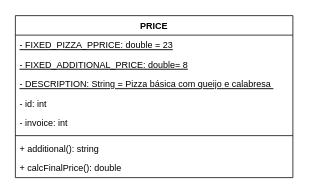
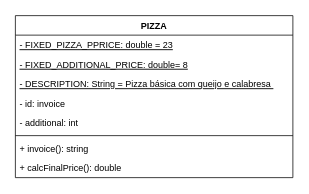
  <mxCell id="0" />
  <mxCell id="1" parent="0" />
- <mxCell id="2" value="PRICE" style="swimlane;fontStyle=1;align=center;verticalAlign=top;childLayout=stackLayout;horizontal=1;startSize=26;horizontalStack=0;resizeParent=1;resizeParentMax=0;resizeLast=0;collapsible=1;marginBottom=0;" parent="1" vertex="1"><mxGeometry x="20" y="20" width="370" height="216" as="geometry" /></mxCell>
+ <mxCell id="2" value="PIZZA" style="swimlane;fontStyle=1;align=center;verticalAlign=top;childLayout=stackLayout;horizontal=1;startSize=26;horizontalStack=0;resizeParent=1;resizeParentMax=0;resizeLast=0;collapsible=1;marginBottom=0;" parent="1" vertex="1"><mxGeometry x="20" y="20" width="370" height="216" as="geometry" /></mxCell>
  <mxCell id="3" value="- FIXED_PIZZA_PPRICE: double = 23" style="text;strokeColor=none;fillColor=none;align=left;verticalAlign=top;spacingLeft=4;spacingRight=4;overflow=hidden;rotatable=0;points=[[0,0.5],[1,0.5]];portConstraint=eastwest;fontStyle=4;labelBackgroundColor=none;" vertex="1" parent="2"><mxGeometry y="26" width="370" height="26" as="geometry" /></mxCell>
  <mxCell id="4" value="- FIXED_ADDITIONAL_PRICE: double= 8" style="text;strokeColor=none;fillColor=none;align=left;verticalAlign=top;spacingLeft=4;spacingRight=4;overflow=hidden;rotatable=0;points=[[0,0.5],[1,0.5]];portConstraint=eastwest;fontStyle=4;labelBackgroundColor=none;" vertex="1" parent="2"><mxGeometry y="52" width="370" height="26" as="geometry" /></mxCell>
  <mxCell id="5" value="- DESCRIPTION: String = Pizza básica com queijo e calabresa " style="text;strokeColor=none;fillColor=none;align=left;verticalAlign=top;spacingLeft=4;spacingRight=4;overflow=hidden;rotatable=0;points=[[0,0.5],[1,0.5]];portConstraint=eastwest;fontStyle=4" vertex="1" parent="2"><mxGeometry y="78" width="370" height="26" as="geometry" /></mxCell>
- <mxCell id="6" value="- id: int" style="text;strokeColor=none;fillColor=none;align=left;verticalAlign=top;spacingLeft=4;spacingRight=4;overflow=hidden;rotatable=0;points=[[0,0.5],[1,0.5]];portConstraint=eastwest;" parent="2" vertex="1"><mxGeometry y="104" width="370" height="26" as="geometry" /></mxCell>
- <mxCell id="7" value="- invoice: int" style="text;strokeColor=none;fillColor=none;align=left;verticalAlign=top;spacingLeft=4;spacingRight=4;overflow=hidden;rotatable=0;points=[[0,0.5],[1,0.5]];portConstraint=eastwest;" parent="2" vertex="1"><mxGeometry y="130" width="370" height="26" as="geometry" /></mxCell>
+ <mxCell id="6" value="- id: invoice" style="text;strokeColor=none;fillColor=none;align=left;verticalAlign=top;spacingLeft=4;spacingRight=4;overflow=hidden;rotatable=0;points=[[0,0.5],[1,0.5]];portConstraint=eastwest;" parent="2" vertex="1"><mxGeometry y="104" width="370" height="26" as="geometry" /></mxCell>
+ <mxCell id="7" value="- additional: int" style="text;strokeColor=none;fillColor=none;align=left;verticalAlign=top;spacingLeft=4;spacingRight=4;overflow=hidden;rotatable=0;points=[[0,0.5],[1,0.5]];portConstraint=eastwest;" parent="2" vertex="1"><mxGeometry y="130" width="370" height="26" as="geometry" /></mxCell>
  <mxCell id="8" value="" style="line;strokeWidth=1;fillColor=none;align=left;verticalAlign=middle;spacingTop=-1;spacingLeft=3;spacingRight=3;rotatable=0;labelPosition=right;points=[];portConstraint=eastwest;strokeColor=inherit;" parent="2" vertex="1"><mxGeometry y="156" width="370" height="8" as="geometry" /></mxCell>
- <mxCell id="9" value="+ additional(): string" style="text;strokeColor=none;fillColor=none;align=left;verticalAlign=top;spacingLeft=4;spacingRight=4;overflow=hidden;rotatable=0;points=[[0,0.5],[1,0.5]];portConstraint=eastwest;" parent="2" vertex="1"><mxGeometry y="164" width="370" height="26" as="geometry" /></mxCell>
+ <mxCell id="9" value="+ invoice(): string" style="text;strokeColor=none;fillColor=none;align=left;verticalAlign=top;spacingLeft=4;spacingRight=4;overflow=hidden;rotatable=0;points=[[0,0.5],[1,0.5]];portConstraint=eastwest;" parent="2" vertex="1"><mxGeometry y="164" width="370" height="26" as="geometry" /></mxCell>
  <mxCell id="10" value="+ calcFinalPrice(): double" style="text;strokeColor=none;fillColor=none;align=left;verticalAlign=top;spacingLeft=4;spacingRight=4;overflow=hidden;rotatable=0;points=[[0,0.5],[1,0.5]];portConstraint=eastwest;" vertex="1" parent="2"><mxGeometry y="190" width="370" height="26" as="geometry" /></mxCell>
